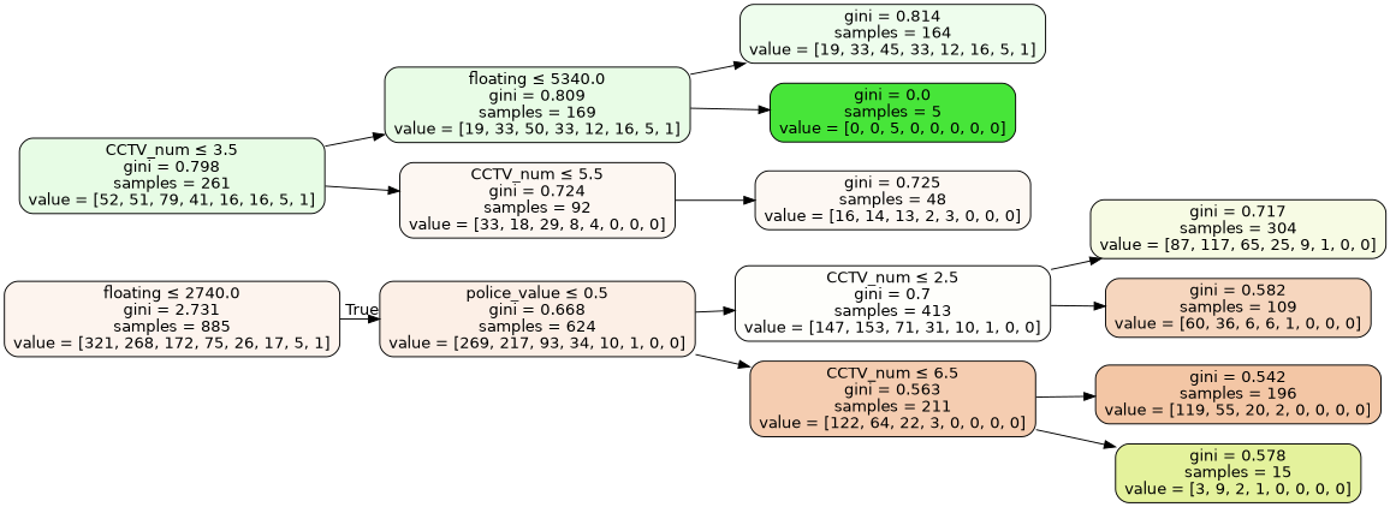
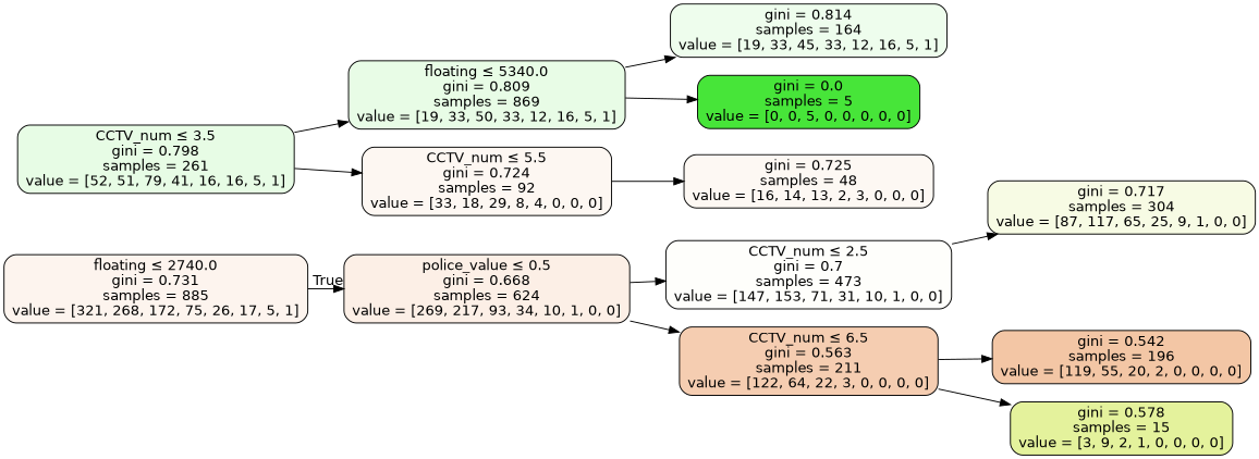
  digraph {
    rankdir=LR
    node [color=black fontname=helvetica shape=box style="filled, rounded"]
    edge [fontname=helvetica]
-   n1 [fillcolor="#fdf4ee" label=<floating &le; 2740.0<br/>gini = 2.731<br/>samples = 885<br/>value = [321, 268, 172, 75, 26, 17, 5, 1]>]
+   n1 [fillcolor="#fdf4ee" label=<floating &le; 2740.0<br/>gini = 0.731<br/>samples = 885<br/>value = [321, 268, 172, 75, 26, 17, 5, 1]>]
    n2 [fillcolor="#fcefe6" label=<police_value &le; 0.5<br/>gini = 0.668<br/>samples = 624<br/>value = [269, 217, 93, 34, 10, 1, 0, 0]>]
-   n3 [fillcolor="#fefefb" label=<CCTV_num &le; 2.5<br/>gini = 0.7<br/>samples = 413<br/>value = [147, 153, 71, 31, 10, 1, 0, 0]>]
+   n3 [fillcolor="#fefefb" label=<CCTV_num &le; 2.5<br/>gini = 0.7<br/>samples = 473<br/>value = [147, 153, 71, 31, 10, 1, 0, 0]>]
    n4 [fillcolor="#f5cdb1" label=<CCTV_num &le; 6.5<br/>gini = 0.563<br/>samples = 211<br/>value = [122, 64, 22, 3, 0, 0, 0, 0]>]
    n5 [fillcolor="#e7fce5" label=<CCTV_num &le; 3.5<br/>gini = 0.798<br/>samples = 261<br/>value = [52, 51, 79, 41, 16, 16, 5, 1]>]
-   n6 [fillcolor="#e8fce6" label=<floating &le; 5340.0<br/>gini = 0.809<br/>samples = 169<br/>value = [19, 33, 50, 33, 12, 16, 5, 1]>]
+   n6 [fillcolor="#e8fce6" label=<floating &le; 5340.0<br/>gini = 0.809<br/>samples = 869<br/>value = [19, 33, 50, 33, 12, 16, 5, 1]>]
    n7 [fillcolor="#fdf7f2" label=<CCTV_num &le; 5.5<br/>gini = 0.724<br/>samples = 92<br/>value = [33, 18, 29, 8, 4, 0, 0, 0]>]
    n8 [fillcolor="#f7fbe4" label=<gini = 0.717<br/>samples = 304<br/>value = [87, 117, 65, 25, 9, 1, 0, 0]>]
-   n9 [fillcolor="#f6d6be" label=<gini = 0.582<br/>samples = 109<br/>value = [60, 36, 6, 6, 1, 0, 0, 0]>]
    n10 [fillcolor="#f3c6a5" label=<gini = 0.542<br/>samples = 196<br/>value = [119, 55, 20, 2, 0, 0, 0, 0]>]
    n11 [fillcolor="#e4f29c" label=<gini = 0.578<br/>samples = 15<br/>value = [3, 9, 2, 1, 0, 0, 0, 0]>]
    n12 [fillcolor="#eefded" label=<gini = 0.814<br/>samples = 164<br/>value = [19, 33, 45, 33, 12, 16, 5, 1]>]
    n13 [fillcolor="#47e539" label=<gini = 0.0<br/>samples = 5<br/>value = [0, 0, 5, 0, 0, 0, 0, 0]>]
    n14 [fillcolor="#fdf8f3" label=<gini = 0.725<br/>samples = 48<br/>value = [16, 14, 13, 2, 3, 0, 0, 0]>]
    n1 -> n2 [headlabel=True labelangle=45 labeldistance=2.5]
    n2 -> n3
    n2 -> n4
    n3 -> n8
-   n3 -> n9
    n4 -> n10
    n4 -> n11
    n5 -> n6
    n5 -> n7
    n6 -> n12
    n6 -> n13
    n7 -> n14
  }
